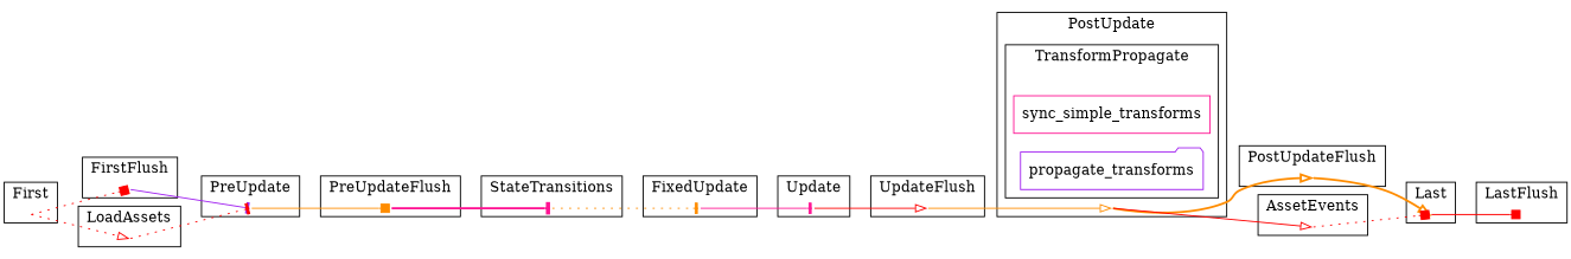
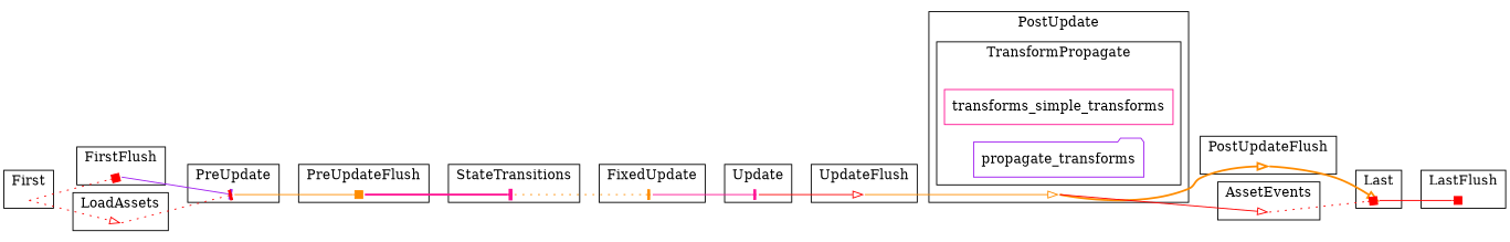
  digraph {
    compound=true
    rankdir=LR
    splines=spline
    node [shape=point style=invis]
    edge [color=red style=solid arrowhead=onormal]
    "set_marker_node_Set(1)" [height=0]
    "set_marker_node_Set(2)" [height=0]
    "set_marker_node_Set(3)" [height=0]
    "set_marker_node_Set(4)" [height=0]
    "set_marker_node_Set(5)" [height=0]
    "set_marker_node_Set(6)" [height=0]
    "set_marker_node_Set(7)" [height=0]
    "set_marker_node_Set(8)" [height=0]
    "set_marker_node_Set(9)" [height=0]
    "set_marker_node_Set(10)" [height=0]
    "set_marker_node_Set(20)" [height=0]
-   n12 [label=sync_simple_transforms shape=box color=deeppink style=""]
+   n12 [label=transforms_simple_transforms shape=box color=deeppink style=""]
    n13 [label=propagate_transforms shape=folder color=purple style=""]
    "set_marker_node_Set(11)" [height=0]
    "set_marker_node_Set(12)" [height=0]
    "set_marker_node_Set(58)" [height=0]
    "set_marker_node_Set(59)" [height=0]
    subgraph cluster_1 {
      label=FirstFlush
      "set_marker_node_Set(1)"
    }
    subgraph cluster_2 {
      label=PreUpdateFlush
      "set_marker_node_Set(2)"
    }
    subgraph cluster_3 {
      label=UpdateFlush
      "set_marker_node_Set(3)"
    }
    subgraph cluster_4 {
      label=PostUpdateFlush
      "set_marker_node_Set(4)"
    }
    subgraph cluster_5 {
      label=LastFlush
      "set_marker_node_Set(5)"
    }
    subgraph cluster_6 {
      label=First
      "set_marker_node_Set(6)"
    }
    subgraph cluster_7 {
      label=PreUpdate
      "set_marker_node_Set(7)"
    }
    subgraph cluster_8 {
      label=StateTransitions
      "set_marker_node_Set(8)"
    }
    subgraph cluster_9 {
      label=FixedUpdate
      "set_marker_node_Set(9)"
    }
    subgraph cluster_10 {
      label=Update
      "set_marker_node_Set(10)"
    }
    subgraph cluster_11 {
      label=PostUpdate
      "set_marker_node_Set(11)"
      subgraph cluster_12 {
        label=TransformPropagate
        "set_marker_node_Set(20)"
        n12
        n13
      }
    }
    subgraph cluster_13 {
      label=Last
      "set_marker_node_Set(12)"
    }
    subgraph cluster_14 {
      label=LoadAssets
      "set_marker_node_Set(58)"
    }
    subgraph cluster_15 {
      label=AssetEvents
      "set_marker_node_Set(59)"
    }
    "set_marker_node_Set(1)" -> "set_marker_node_Set(7)" [color=purple arrowhead=tee]
    "set_marker_node_Set(2)" -> "set_marker_node_Set(8)" [color=deeppink style=bold arrowhead=tee]
    "set_marker_node_Set(3)" -> "set_marker_node_Set(11)" [color=darkorange]
    "set_marker_node_Set(4)" -> "set_marker_node_Set(12)" [color=darkorange style=bold]
    "set_marker_node_Set(6)" -> "set_marker_node_Set(1)" [style=dotted arrowhead=box]
    "set_marker_node_Set(6)" -> "set_marker_node_Set(58)" [style=dotted]
    "set_marker_node_Set(7)" -> "set_marker_node_Set(2)" [color=darkorange arrowhead=box]
    "set_marker_node_Set(8)" -> "set_marker_node_Set(9)" [color=darkorange style=dotted arrowhead=tee]
    "set_marker_node_Set(9)" -> "set_marker_node_Set(10)" [color=deeppink arrowhead=tee]
    "set_marker_node_Set(10)" -> "set_marker_node_Set(3)"
    "set_marker_node_Set(11)" -> "set_marker_node_Set(4)" [color=darkorange style=bold]
    "set_marker_node_Set(11)" -> "set_marker_node_Set(59)"
    "set_marker_node_Set(12)" -> "set_marker_node_Set(5)" [arrowhead=box]
    "set_marker_node_Set(58)" -> "set_marker_node_Set(7)" [style=dotted arrowhead=tee]
    "set_marker_node_Set(59)" -> "set_marker_node_Set(12)" [style=dotted arrowhead=box]
  }
